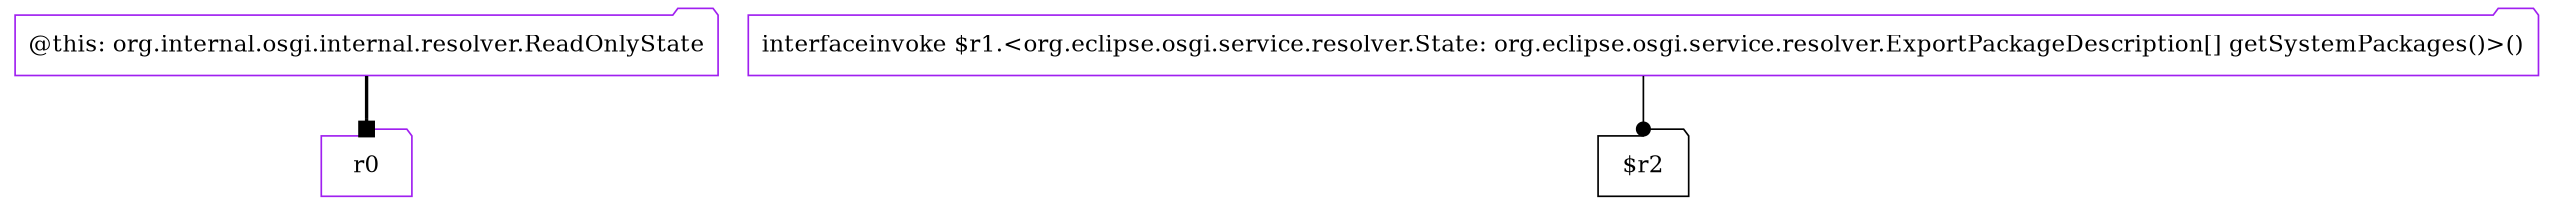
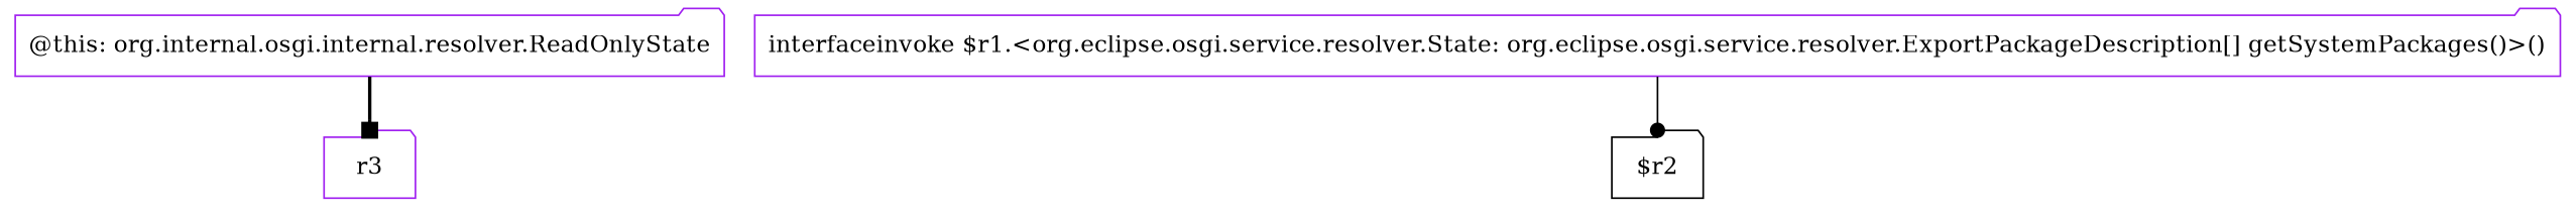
  digraph {
    node [color=purple shape=folder]
    n1 [label="@this: org.internal.osgi.internal.resolver.ReadOnlyState"]
-   n2 [label=r0]
+   n2 [label=r3]
    n3 [label="interfaceinvoke $r1.<org.eclipse.osgi.service.resolver.State: org.eclipse.osgi.service.resolver.ExportPackageDescription[] getSystemPackages()>()"]
    n4 [color=black label="$r2"]
    n1 -> n2 [arrowhead=box style=bold]
    n3 -> n4 [arrowhead=dot style=solid]
  }
